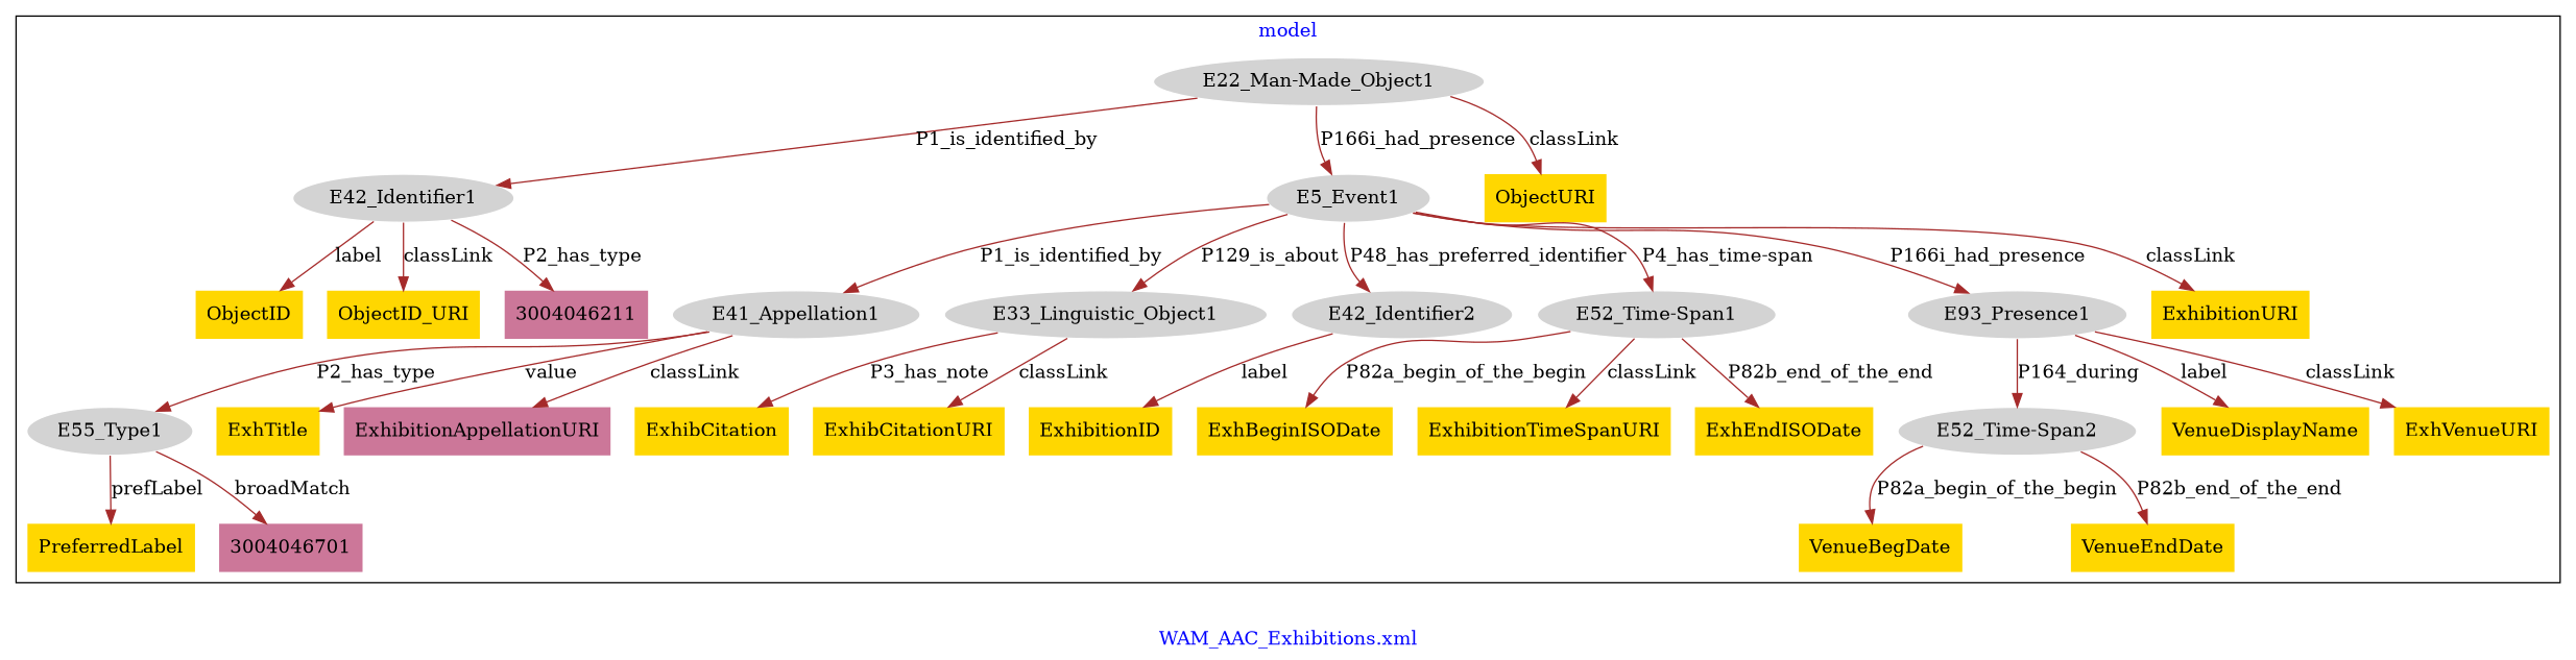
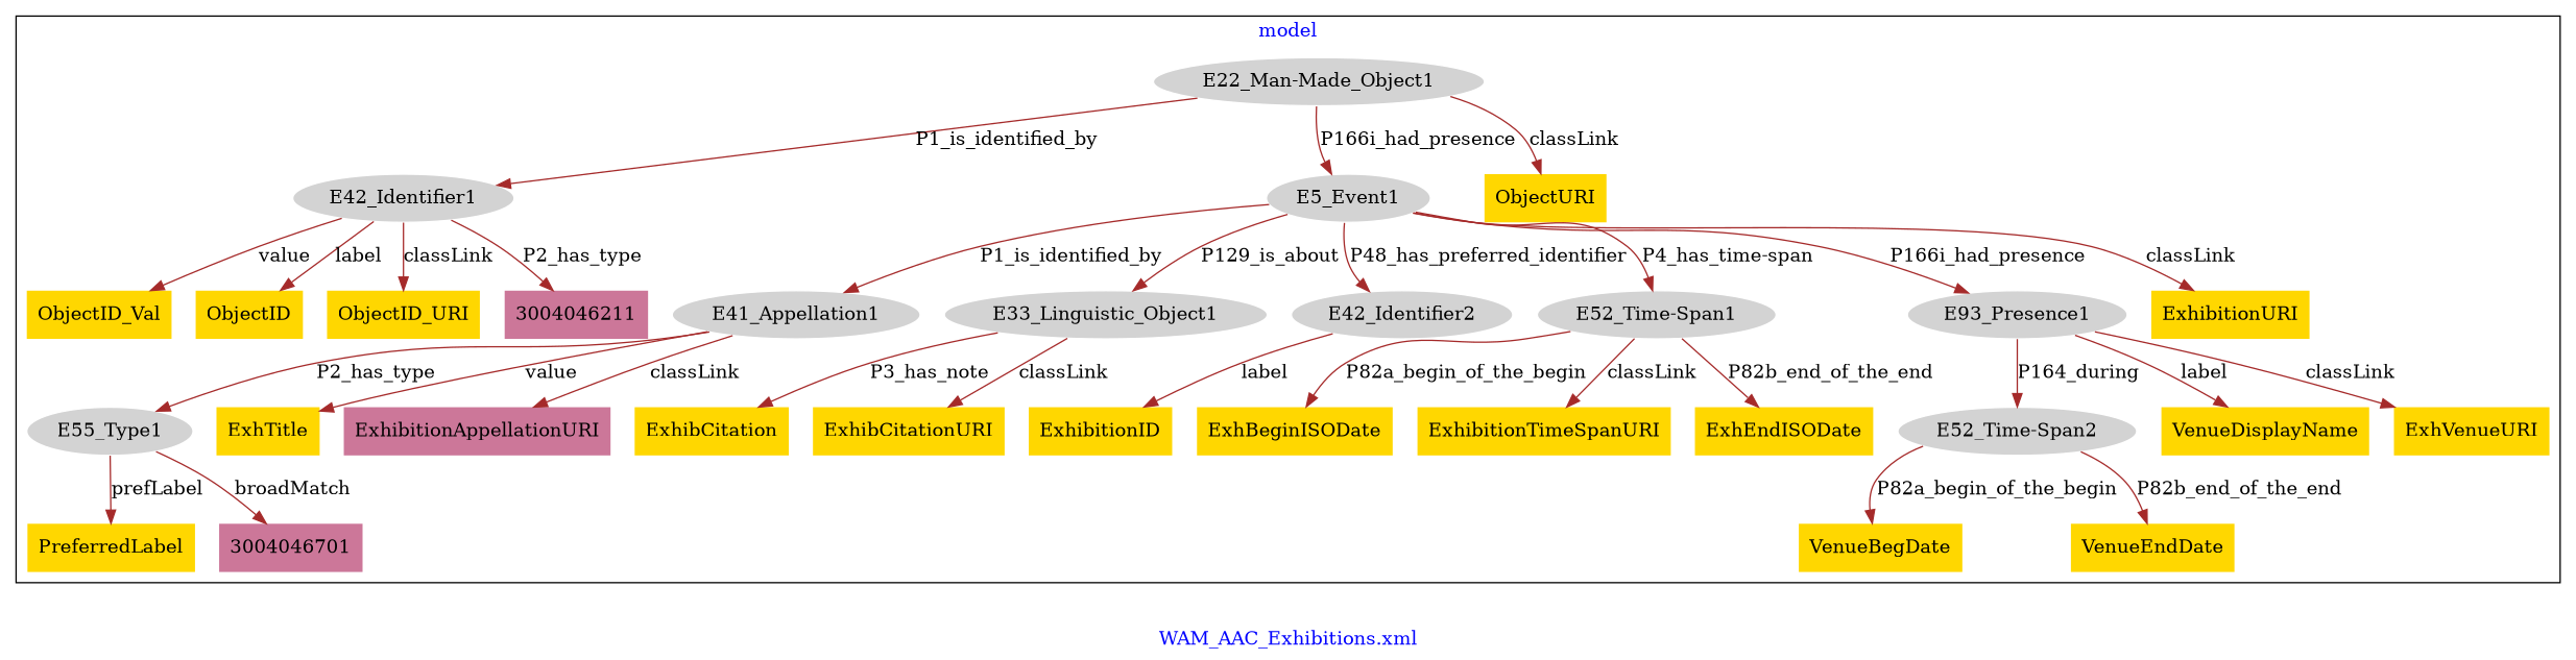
  digraph {
    fontcolor=blue
    label="WAM_AAC_Exhibitions.xml"
    remincross=true
    node [fillcolor=gold style=filled shape=plaintext]
    edge [color=brown fontcolor=black]
    n1 [color=white fillcolor=lightgray label="E22_Man-Made_Object1" shape=""]
    n2 [color=white fillcolor=lightgray label=E42_Identifier1 shape=""]
    n3 [color=white fillcolor=lightgray label=E5_Event1 shape=""]
    n4 [color=white fillcolor=lightgray label=E41_Appellation1 shape=""]
    n5 [color=white fillcolor=lightgray label=E55_Type1 shape=""]
    n6 [color=white fillcolor=lightgray label=E33_Linguistic_Object1 shape=""]
    n7 [color=white fillcolor=lightgray label=E42_Identifier2 shape=""]
    n8 [color=white fillcolor=lightgray label="E52_Time-Span1" shape=""]
    n9 [color=white fillcolor=lightgray label=E93_Presence1 shape=""]
    n10 [color=white fillcolor=lightgray label="E52_Time-Span2" shape=""]
    n11 [label=ExhTitle]
+   n12 [label=ObjectID_Val]
    n13 [label=ObjectID]
    n14 [label=ExhBeginISODate]
    n15 [label=ObjectURI]
    n16 [label=ExhibitionURI]
    n17 [label=VenueBegDate]
    n18 [label=VenueDisplayName]
    n19 [label=VenueEndDate]
    n20 [label=ExhibitionID]
    n21 [label=ExhibitionTimeSpanURI]
    n22 [label=ExhVenueURI]
    n23 [label=ObjectID_URI]
    n24 [label=ExhibCitation]
    n25 [label=PreferredLabel]
    n26 [fillcolor="#CC7799" label=ExhibitionAppellationURI]
    n27 [label=ExhibCitationURI]
    n28 [label=ExhEndISODate]
    n29 [fillcolor="#CC7799" label=3004046211]
    n30 [fillcolor="#CC7799" label=3004046701]
    subgraph cluster_1 {
      label=model
      n1
      n2
      n3
      n4
      n5
      n6
      n7
      n8
      n9
      n10
      n11
+     n12
      n13
      n14
      n15
      n16
      n17
      n18
      n19
      n20
      n21
      n22
      n23
      n24
      n25
      n26
      n27
      n28
      n29
      n30
    }
    n1 -> n2 [label=P1_is_identified_by]
    n1 -> n3 [label=P166i_had_presence]
    n1 -> n15 [label=classLink]
+   n2 -> n12 [label=value]
    n2 -> n13 [label=label]
    n2 -> n23 [label=classLink]
    n2 -> n29 [label=P2_has_type]
    n3 -> n4 [label=P1_is_identified_by]
    n3 -> n6 [label=P129_is_about]
    n3 -> n7 [label=P48_has_preferred_identifier]
    n3 -> n8 [label="P4_has_time-span"]
    n3 -> n9 [label=P166i_had_presence]
    n3 -> n16 [label=classLink]
    n4 -> n5 [label=P2_has_type]
    n4 -> n11 [label=value]
    n4 -> n26 [label=classLink]
    n5 -> n25 [label=prefLabel]
    n5 -> n30 [label=broadMatch]
    n6 -> n24 [label=P3_has_note]
    n6 -> n27 [label=classLink]
    n7 -> n20 [label=label]
    n8 -> n14 [label=P82a_begin_of_the_begin]
    n8 -> n21 [label=classLink]
    n8 -> n28 [label=P82b_end_of_the_end]
    n9 -> n10 [label=P164_during]
    n9 -> n18 [label=label]
    n9 -> n22 [label=classLink]
    n10 -> n17 [label=P82a_begin_of_the_begin]
    n10 -> n19 [label=P82b_end_of_the_end]
  }
